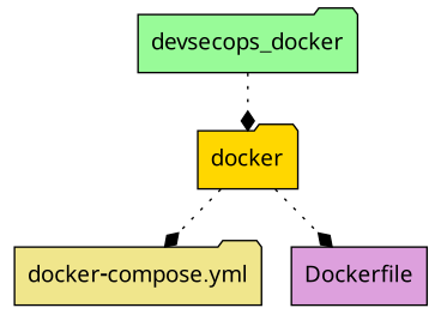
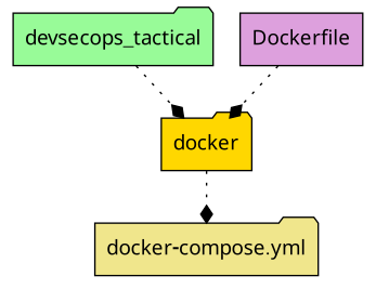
  digraph {
    node [fontname=Symbol fontsize=14 shape=folder style=filled]
    edge [arrowhead=diamond fontname=Symbol fontsize=10 style=dotted]
-   n1 [fillcolor=palegreen label=devsecops_docker]
+   n1 [fillcolor=palegreen label=devsecops_tactical]
    n2 [fillcolor=gold label=docker]
    n3 [fillcolor=khaki label="docker-compose.yml"]
    n4 [fillcolor=plum label=Dockerfile shape=box]
    n1 -> n2
    n2 -> n3
-   n2 -> n4
+   n4 -> n2
  }
